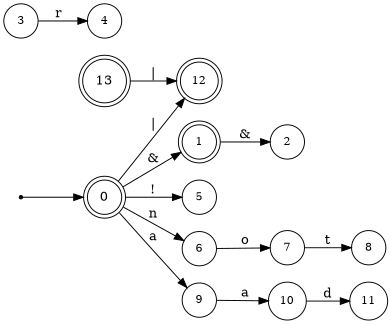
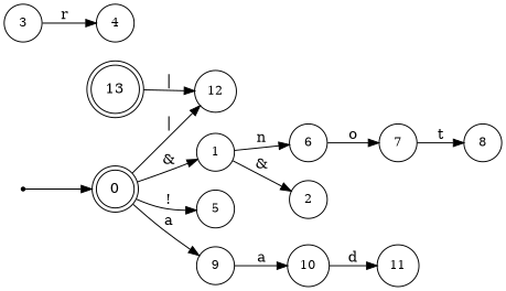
  digraph {
    rankdir=LR
    node [fontsize=12 shape=circle]
    n1 [fontsize=14 label=0 shape=doublecircle]
-   n2 [label=1 shape=doublecircle]
+   n2 [label=1]
    n3 [label=5]
    n4 [label=6]
    n5 [label=9]
-   n6 [label=12 shape=doublecircle]
+   n6 [label=12]
    n7 [label=2]
    n8 [label=3]
    n9 [label=4]
    n10 [label=7]
    n11 [label=10]
    n12 [label=8]
    n13 [label=11]
    n14 [fontsize=14 label=13 shape=doublecircle]
    n15 [fontsize=14 label=13 shape=point]
    n1 -> n2 [label="&"]
    n1 -> n3 [label="!"]
-   n1 -> n4 [label=n]
+   n2 -> n4 [label=n]
    n1 -> n5 [label=a]
    n1 -> n6 [label="|"]
    n2 -> n7 [label="&"]
    n4 -> n10 [label=o]
    n5 -> n11 [label=a]
    n8 -> n9 [label=r]
    n10 -> n12 [label=t]
    n11 -> n13 [label=d]
    n14 -> n6 [label="|"]
    n15 -> n1
  }
